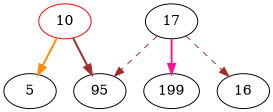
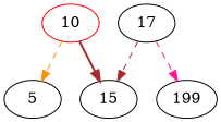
  digraph {
    edge [color=brown style=dashed]
    10 [color=red]
    5
-   15 [label=95]
+   15
    17
    199
-   16
-   10 -> 5 [color=darkorange style=bold]
+   10 -> 5 [color=darkorange]
    10 -> 15 [style=bold]
    17 -> 15
-   17 -> 199 [color=deeppink style=bold]
-   17 -> 16
+   17 -> 199 [color=deeppink]
  }
